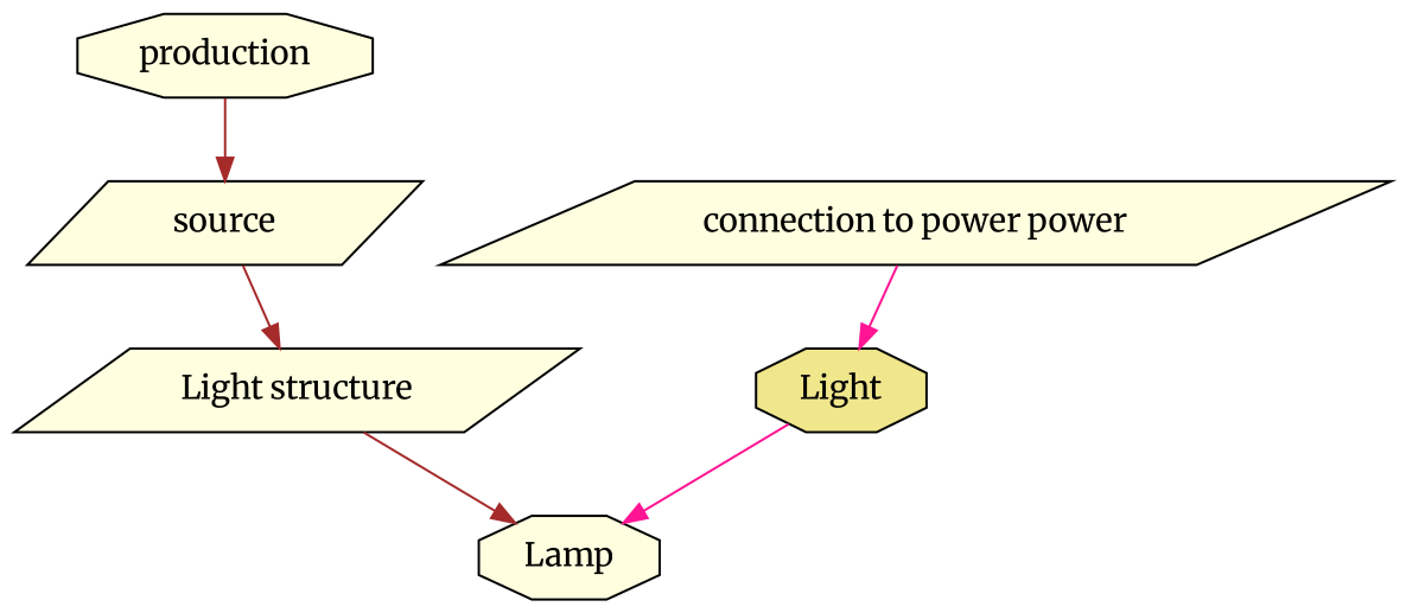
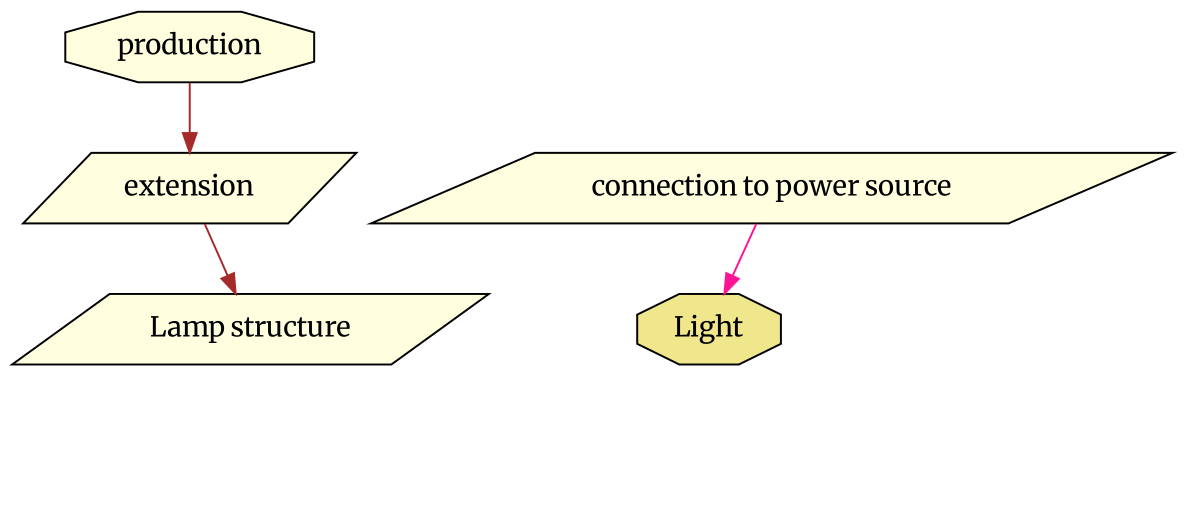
  digraph {
    fontname=Merriweather
    node [fillcolor=lightyellow fontname=Merriweather shape=octagon style=filled]
    edge [color=brown fontname=Merriweather]
    n1 [fillcolor=khaki label=Light]
-   n2 [label=Lamp]
-   extension [shape=parallelogram label=source]
+   extension [shape=parallelogram]
    production
-   "connection to power source" [shape=parallelogram label="connection to power power"]
-   n6 [label="Light structure" shape=parallelogram]
-   n1 -> n2 [color=deeppink]
+   "connection to power source" [shape=parallelogram]
+   n6 [label="Lamp structure" shape=parallelogram]
    extension -> n6
    production -> extension
    "connection to power source" -> n1 [color=deeppink]
-   n6 -> n2
  }
